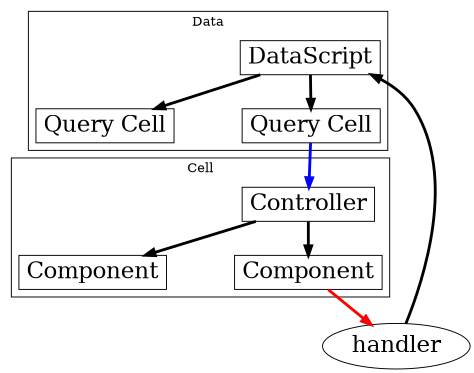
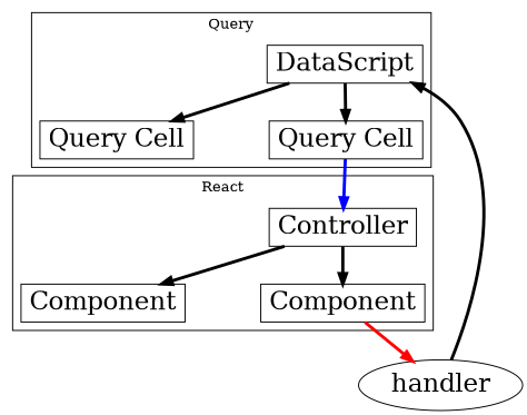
  digraph {
    nodesep=1
    rankdir=TB
    node [fontsize=24 shape=box]
    edge [penwidth=3]
    n1 [label=DataScript]
    n2 [label="Query Cell"]
    n3 [label="Query Cell"]
    n4 [label=Controller]
    n5 [label=Component]
    n6 [label=Component]
    handler [shape=""]
    subgraph cluster_1 {
-     label=Data
+     label=Query
      n1
      n2
      n3
    }
    subgraph cluster_2 {
-     label=Cell
+     label=React
      n4
      n5
      n6
    }
    n1 -> n2
    n1 -> n3
    n3 -> n4 [color=blue]
    n4 -> n5
    n4 -> n6
    n6 -> handler [color=red]
    handler -> n1 [color=black]
  }
